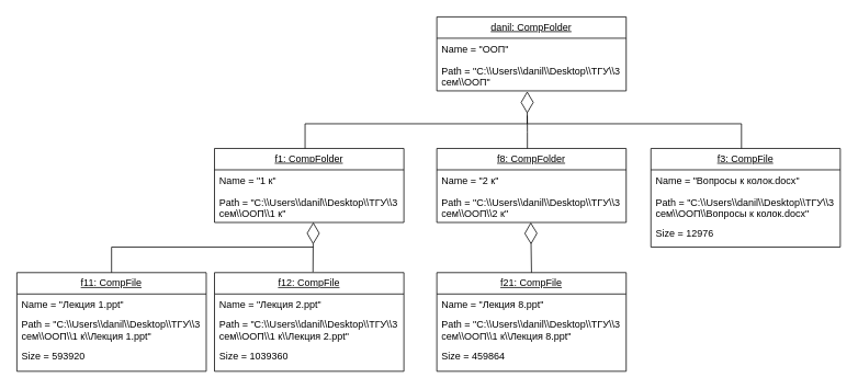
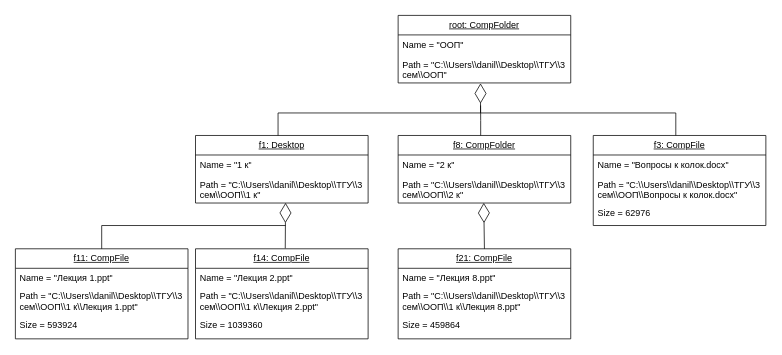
  <mxCell id="0" />
  <mxCell id="1" parent="0" />
- <mxCell id="2" value="&lt;u&gt;danil: CompFolder&lt;/u&gt;" style="swimlane;fontStyle=0;childLayout=stackLayout;horizontal=1;startSize=26;fillColor=none;horizontalStack=0;resizeParent=1;resizeParentMax=0;resizeLast=0;collapsible=1;marginBottom=0;whiteSpace=wrap;html=1;" vertex="1" parent="1"><mxGeometry x="530" y="20" width="230" height="90" as="geometry" /></mxCell>
+ <mxCell id="2" value="&lt;u&gt;root: CompFolder&lt;/u&gt;" style="swimlane;fontStyle=0;childLayout=stackLayout;horizontal=1;startSize=26;fillColor=none;horizontalStack=0;resizeParent=1;resizeParentMax=0;resizeLast=0;collapsible=1;marginBottom=0;whiteSpace=wrap;html=1;" vertex="1" parent="1"><mxGeometry x="530" y="20" width="230" height="90" as="geometry" /></mxCell>
  <mxCell id="3" value="Name = &quot;ООП&quot;" style="text;strokeColor=none;fillColor=none;align=left;verticalAlign=top;spacingLeft=4;spacingRight=4;overflow=hidden;rotatable=0;points=[[0,0.5],[1,0.5]];portConstraint=eastwest;whiteSpace=wrap;html=1;" vertex="1" parent="2"><mxGeometry y="26" width="230" height="26" as="geometry" /></mxCell>
  <mxCell id="4" value="Path = &quot;C:\\Users\\danil\\Desktop\\ТГУ\\3 сем\\ООП&quot;" style="text;strokeColor=none;fillColor=none;align=left;verticalAlign=top;spacingLeft=4;spacingRight=4;overflow=hidden;rotatable=0;points=[[0,0.5],[1,0.5]];portConstraint=eastwest;whiteSpace=wrap;html=1;" vertex="1" parent="2"><mxGeometry y="52" width="230" height="38" as="geometry" /></mxCell>
- <mxCell id="5" value="&lt;u&gt;f1: CompFolder&lt;/u&gt;" style="swimlane;fontStyle=0;childLayout=stackLayout;horizontal=1;startSize=26;fillColor=none;horizontalStack=0;resizeParent=1;resizeParentMax=0;resizeLast=0;collapsible=1;marginBottom=0;whiteSpace=wrap;html=1;" vertex="1" parent="1"><mxGeometry x="260" y="180" width="230" height="90" as="geometry" /></mxCell>
+ <mxCell id="5" value="&lt;u&gt;f1: Desktop&lt;/u&gt;" style="swimlane;fontStyle=0;childLayout=stackLayout;horizontal=1;startSize=26;fillColor=none;horizontalStack=0;resizeParent=1;resizeParentMax=0;resizeLast=0;collapsible=1;marginBottom=0;whiteSpace=wrap;html=1;" vertex="1" parent="1"><mxGeometry x="260" y="180" width="230" height="90" as="geometry" /></mxCell>
  <mxCell id="6" value="Name = &quot;1 к&quot;" style="text;strokeColor=none;fillColor=none;align=left;verticalAlign=top;spacingLeft=4;spacingRight=4;overflow=hidden;rotatable=0;points=[[0,0.5],[1,0.5]];portConstraint=eastwest;whiteSpace=wrap;html=1;" vertex="1" parent="5"><mxGeometry y="26" width="230" height="26" as="geometry" /></mxCell>
  <mxCell id="7" value="Path = &quot;C:\\Users\\danil\\Desktop\\ТГУ\\3 сем\\ООП\\1 к&quot;" style="text;strokeColor=none;fillColor=none;align=left;verticalAlign=top;spacingLeft=4;spacingRight=4;overflow=hidden;rotatable=0;points=[[0,0.5],[1,0.5]];portConstraint=eastwest;whiteSpace=wrap;html=1;" vertex="1" parent="5"><mxGeometry y="52" width="230" height="38" as="geometry" /></mxCell>
  <mxCell id="8" style="edgeStyle=orthogonalEdgeStyle;rounded=0;orthogonalLoop=1;jettySize=auto;html=1;exitX=0.5;exitY=0;exitDx=0;exitDy=0;endArrow=none;startFill=0;" edge="1" parent="1"><mxGeometry relative="1" as="geometry"><mxPoint x="639.865" y="140" as="targetPoint" /><mxPoint x="640" y="180" as="sourcePoint" /><Array as="points"><mxPoint x="640" y="160" /><mxPoint x="640" y="160" /></Array></mxGeometry></mxCell>
  <mxCell id="9" value="&lt;u&gt;f8: CompFolder&lt;/u&gt;" style="swimlane;fontStyle=0;childLayout=stackLayout;horizontal=1;startSize=26;fillColor=none;horizontalStack=0;resizeParent=1;resizeParentMax=0;resizeLast=0;collapsible=1;marginBottom=0;whiteSpace=wrap;html=1;" vertex="1" parent="1"><mxGeometry x="530" y="180" width="230" height="90" as="geometry" /></mxCell>
  <mxCell id="10" value="Name = &quot;2 к&quot;" style="text;strokeColor=none;fillColor=none;align=left;verticalAlign=top;spacingLeft=4;spacingRight=4;overflow=hidden;rotatable=0;points=[[0,0.5],[1,0.5]];portConstraint=eastwest;whiteSpace=wrap;html=1;" vertex="1" parent="9"><mxGeometry y="26" width="230" height="26" as="geometry" /></mxCell>
  <mxCell id="11" value="Path = &quot;C:\\Users\\danil\\Desktop\\ТГУ\\3 сем\\ООП\\2 к&quot;" style="text;strokeColor=none;fillColor=none;align=left;verticalAlign=top;spacingLeft=4;spacingRight=4;overflow=hidden;rotatable=0;points=[[0,0.5],[1,0.5]];portConstraint=eastwest;whiteSpace=wrap;html=1;" vertex="1" parent="9"><mxGeometry y="52" width="230" height="38" as="geometry" /></mxCell>
  <mxCell id="12" style="edgeStyle=orthogonalEdgeStyle;rounded=0;orthogonalLoop=1;jettySize=auto;html=1;exitX=0.5;exitY=0;exitDx=0;exitDy=0;endArrow=none;startFill=0;" edge="1" parent="1" source="13"><mxGeometry relative="1" as="geometry"><mxPoint x="380" y="300" as="targetPoint" /><Array as="points"><mxPoint x="135" y="300" /></Array></mxGeometry></mxCell>
  <mxCell id="13" value="&lt;u&gt;f11: CompFile&lt;/u&gt;" style="swimlane;fontStyle=0;childLayout=stackLayout;horizontal=1;startSize=26;fillColor=none;horizontalStack=0;resizeParent=1;resizeParentMax=0;resizeLast=0;collapsible=1;marginBottom=0;whiteSpace=wrap;html=1;" vertex="1" parent="1"><mxGeometry x="20" y="331" width="230" height="120" as="geometry" /></mxCell>
  <mxCell id="14" value="Name = &quot;Лекция 1.ppt&quot;" style="text;strokeColor=none;fillColor=none;align=left;verticalAlign=top;spacingLeft=4;spacingRight=4;overflow=hidden;rotatable=0;points=[[0,0.5],[1,0.5]];portConstraint=eastwest;whiteSpace=wrap;html=1;" vertex="1" parent="13"><mxGeometry y="26" width="230" height="24" as="geometry" /></mxCell>
  <mxCell id="15" value="Path = &quot;C:\\Users\\danil\\Desktop\\ТГУ\\3 сем\\ООП\\1 к\\Лекция 1.ppt&quot;" style="text;strokeColor=none;fillColor=none;align=left;verticalAlign=top;spacingLeft=4;spacingRight=4;overflow=hidden;rotatable=0;points=[[0,0.5],[1,0.5]];portConstraint=eastwest;whiteSpace=wrap;html=1;" vertex="1" parent="13"><mxGeometry y="50" width="230" height="38" as="geometry" /></mxCell>
- <mxCell id="16" value="Size =&amp;nbsp;593920" style="text;strokeColor=none;fillColor=none;align=left;verticalAlign=top;spacingLeft=4;spacingRight=4;overflow=hidden;rotatable=0;points=[[0,0.5],[1,0.5]];portConstraint=eastwest;whiteSpace=wrap;html=1;" vertex="1" parent="13"><mxGeometry y="88" width="230" height="32" as="geometry" /></mxCell>
- <mxCell id="17" value="&lt;u&gt;f12: CompFile&lt;/u&gt;" style="swimlane;fontStyle=0;childLayout=stackLayout;horizontal=1;startSize=26;fillColor=none;horizontalStack=0;resizeParent=1;resizeParentMax=0;resizeLast=0;collapsible=1;marginBottom=0;whiteSpace=wrap;html=1;" vertex="1" parent="1"><mxGeometry x="260" y="331" width="230" height="120" as="geometry" /></mxCell>
+ <mxCell id="16" value="Size =&amp;nbsp;593924" style="text;strokeColor=none;fillColor=none;align=left;verticalAlign=top;spacingLeft=4;spacingRight=4;overflow=hidden;rotatable=0;points=[[0,0.5],[1,0.5]];portConstraint=eastwest;whiteSpace=wrap;html=1;" vertex="1" parent="13"><mxGeometry y="88" width="230" height="32" as="geometry" /></mxCell>
+ <mxCell id="17" value="&lt;u&gt;f14: CompFile&lt;/u&gt;" style="swimlane;fontStyle=0;childLayout=stackLayout;horizontal=1;startSize=26;fillColor=none;horizontalStack=0;resizeParent=1;resizeParentMax=0;resizeLast=0;collapsible=1;marginBottom=0;whiteSpace=wrap;html=1;" vertex="1" parent="1"><mxGeometry x="260" y="331" width="230" height="120" as="geometry" /></mxCell>
  <mxCell id="18" value="Name = &quot;Лекция 2.ppt&quot;" style="text;strokeColor=none;fillColor=none;align=left;verticalAlign=top;spacingLeft=4;spacingRight=4;overflow=hidden;rotatable=0;points=[[0,0.5],[1,0.5]];portConstraint=eastwest;whiteSpace=wrap;html=1;" vertex="1" parent="17"><mxGeometry y="26" width="230" height="24" as="geometry" /></mxCell>
  <mxCell id="19" value="Path = &quot;C:\\Users\\danil\\Desktop\\ТГУ\\3 сем\\ООП\\1 к\\Лекция 2.ppt&quot;" style="text;strokeColor=none;fillColor=none;align=left;verticalAlign=top;spacingLeft=4;spacingRight=4;overflow=hidden;rotatable=0;points=[[0,0.5],[1,0.5]];portConstraint=eastwest;whiteSpace=wrap;html=1;" vertex="1" parent="17"><mxGeometry y="50" width="230" height="38" as="geometry" /></mxCell>
  <mxCell id="20" value="Size =&amp;nbsp;1039360" style="text;strokeColor=none;fillColor=none;align=left;verticalAlign=top;spacingLeft=4;spacingRight=4;overflow=hidden;rotatable=0;points=[[0,0.5],[1,0.5]];portConstraint=eastwest;whiteSpace=wrap;html=1;" vertex="1" parent="17"><mxGeometry y="88" width="230" height="32" as="geometry" /></mxCell>
  <mxCell id="21" style="edgeStyle=orthogonalEdgeStyle;rounded=0;orthogonalLoop=1;jettySize=auto;html=1;exitX=0.5;exitY=0;exitDx=0;exitDy=0;endArrow=none;startFill=0;" edge="1" parent="1"><mxGeometry relative="1" as="geometry"><mxPoint x="640" y="150" as="targetPoint" /><mxPoint x="900" y="180" as="sourcePoint" /><Array as="points"><mxPoint x="900" y="150" /></Array></mxGeometry></mxCell>
  <mxCell id="22" value="&lt;u&gt;f3: CompFile&lt;/u&gt;" style="swimlane;fontStyle=0;childLayout=stackLayout;horizontal=1;startSize=26;fillColor=none;horizontalStack=0;resizeParent=1;resizeParentMax=0;resizeLast=0;collapsible=1;marginBottom=0;whiteSpace=wrap;html=1;" vertex="1" parent="1"><mxGeometry x="790" y="180" width="230" height="120" as="geometry" /></mxCell>
  <mxCell id="23" value="Name = &quot;Вопросы к колок.docx&quot;" style="text;strokeColor=none;fillColor=none;align=left;verticalAlign=top;spacingLeft=4;spacingRight=4;overflow=hidden;rotatable=0;points=[[0,0.5],[1,0.5]];portConstraint=eastwest;whiteSpace=wrap;html=1;" vertex="1" parent="22"><mxGeometry y="26" width="230" height="26" as="geometry" /></mxCell>
  <mxCell id="24" value="Path = &quot;C:\\Users\\danil\\Desktop\\ТГУ\\3 сем\\ООП\\Вопросы к колок.docx&quot;" style="text;strokeColor=none;fillColor=none;align=left;verticalAlign=top;spacingLeft=4;spacingRight=4;overflow=hidden;rotatable=0;points=[[0,0.5],[1,0.5]];portConstraint=eastwest;whiteSpace=wrap;html=1;" vertex="1" parent="22"><mxGeometry y="52" width="230" height="38" as="geometry" /></mxCell>
- <mxCell id="25" value="Size =&amp;nbsp;12976" style="text;strokeColor=none;fillColor=none;align=left;verticalAlign=top;spacingLeft=4;spacingRight=4;overflow=hidden;rotatable=0;points=[[0,0.5],[1,0.5]];portConstraint=eastwest;whiteSpace=wrap;html=1;" vertex="1" parent="22"><mxGeometry y="90" width="230" height="30" as="geometry" /></mxCell>
+ <mxCell id="25" value="Size =&amp;nbsp;62976" style="text;strokeColor=none;fillColor=none;align=left;verticalAlign=top;spacingLeft=4;spacingRight=4;overflow=hidden;rotatable=0;points=[[0,0.5],[1,0.5]];portConstraint=eastwest;whiteSpace=wrap;html=1;" vertex="1" parent="22"><mxGeometry y="90" width="230" height="30" as="geometry" /></mxCell>
  <mxCell id="26" value="&lt;u&gt;f21: CompFile&lt;/u&gt;" style="swimlane;fontStyle=0;childLayout=stackLayout;horizontal=1;startSize=26;fillColor=none;horizontalStack=0;resizeParent=1;resizeParentMax=0;resizeLast=0;collapsible=1;marginBottom=0;whiteSpace=wrap;html=1;" vertex="1" parent="1"><mxGeometry x="530" y="331" width="230" height="120" as="geometry" /></mxCell>
  <mxCell id="27" value="Name = &quot;Лекция 8.ppt&quot;" style="text;strokeColor=none;fillColor=none;align=left;verticalAlign=top;spacingLeft=4;spacingRight=4;overflow=hidden;rotatable=0;points=[[0,0.5],[1,0.5]];portConstraint=eastwest;whiteSpace=wrap;html=1;" vertex="1" parent="26"><mxGeometry y="26" width="230" height="24" as="geometry" /></mxCell>
  <mxCell id="28" value="Path = &quot;C:\\Users\\danil\\Desktop\\ТГУ\\3 сем\\ООП\\1 к\\Лекция 8.ppt&quot;" style="text;strokeColor=none;fillColor=none;align=left;verticalAlign=top;spacingLeft=4;spacingRight=4;overflow=hidden;rotatable=0;points=[[0,0.5],[1,0.5]];portConstraint=eastwest;whiteSpace=wrap;html=1;" vertex="1" parent="26"><mxGeometry y="50" width="230" height="38" as="geometry" /></mxCell>
  <mxCell id="29" value="Size =&amp;nbsp;459864" style="text;strokeColor=none;fillColor=none;align=left;verticalAlign=top;spacingLeft=4;spacingRight=4;overflow=hidden;rotatable=0;points=[[0,0.5],[1,0.5]];portConstraint=eastwest;whiteSpace=wrap;html=1;" vertex="1" parent="26"><mxGeometry y="88" width="230" height="32" as="geometry" /></mxCell>
  <mxCell id="30" value="" style="endArrow=diamondThin;endFill=0;endSize=24;html=1;rounded=0;entryX=0.499;entryY=1.014;entryDx=0;entryDy=0;entryPerimeter=0;exitX=0.5;exitY=0;exitDx=0;exitDy=0;edgeStyle=orthogonalEdgeStyle;" edge="1" parent="1"><mxGeometry width="160" relative="1" as="geometry"><mxPoint x="370" y="180" as="sourcePoint" /><mxPoint x="639.77" y="110.532" as="targetPoint" /><Array as="points"><mxPoint x="370" y="150" /><mxPoint x="640" y="150" /></Array></mxGeometry></mxCell>
  <mxCell id="31" value="" style="endArrow=diamondThin;endFill=0;endSize=24;html=1;rounded=0;entryX=0.496;entryY=0.995;entryDx=0;entryDy=0;entryPerimeter=0;exitX=0.5;exitY=0;exitDx=0;exitDy=0;" edge="1" parent="1" source="26" target="11"><mxGeometry width="160" relative="1" as="geometry"><mxPoint x="570" y="310" as="sourcePoint" /><mxPoint x="730" y="310" as="targetPoint" /></mxGeometry></mxCell>
  <mxCell id="32" value="" style="endArrow=diamondThin;endFill=0;endSize=24;html=1;rounded=0;entryX=0.5;entryY=0.993;entryDx=0;entryDy=0;entryPerimeter=0;exitX=0.52;exitY=-0.005;exitDx=0;exitDy=0;exitPerimeter=0;" edge="1" parent="1" source="17"><mxGeometry width="160" relative="1" as="geometry"><mxPoint x="380" y="320" as="sourcePoint" /><mxPoint x="380" y="269.734" as="targetPoint" /></mxGeometry></mxCell>
